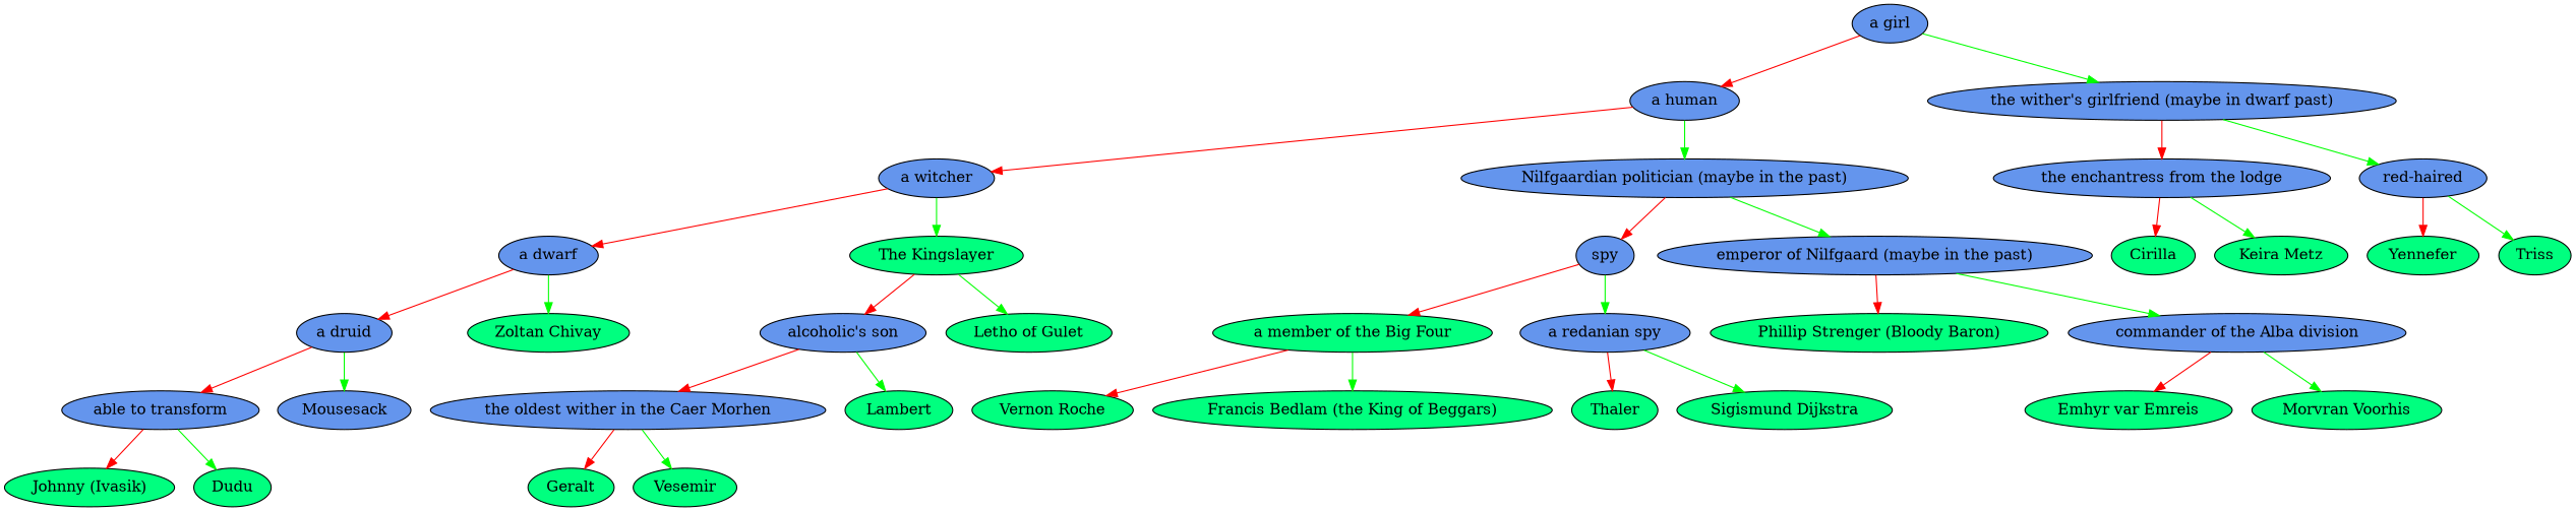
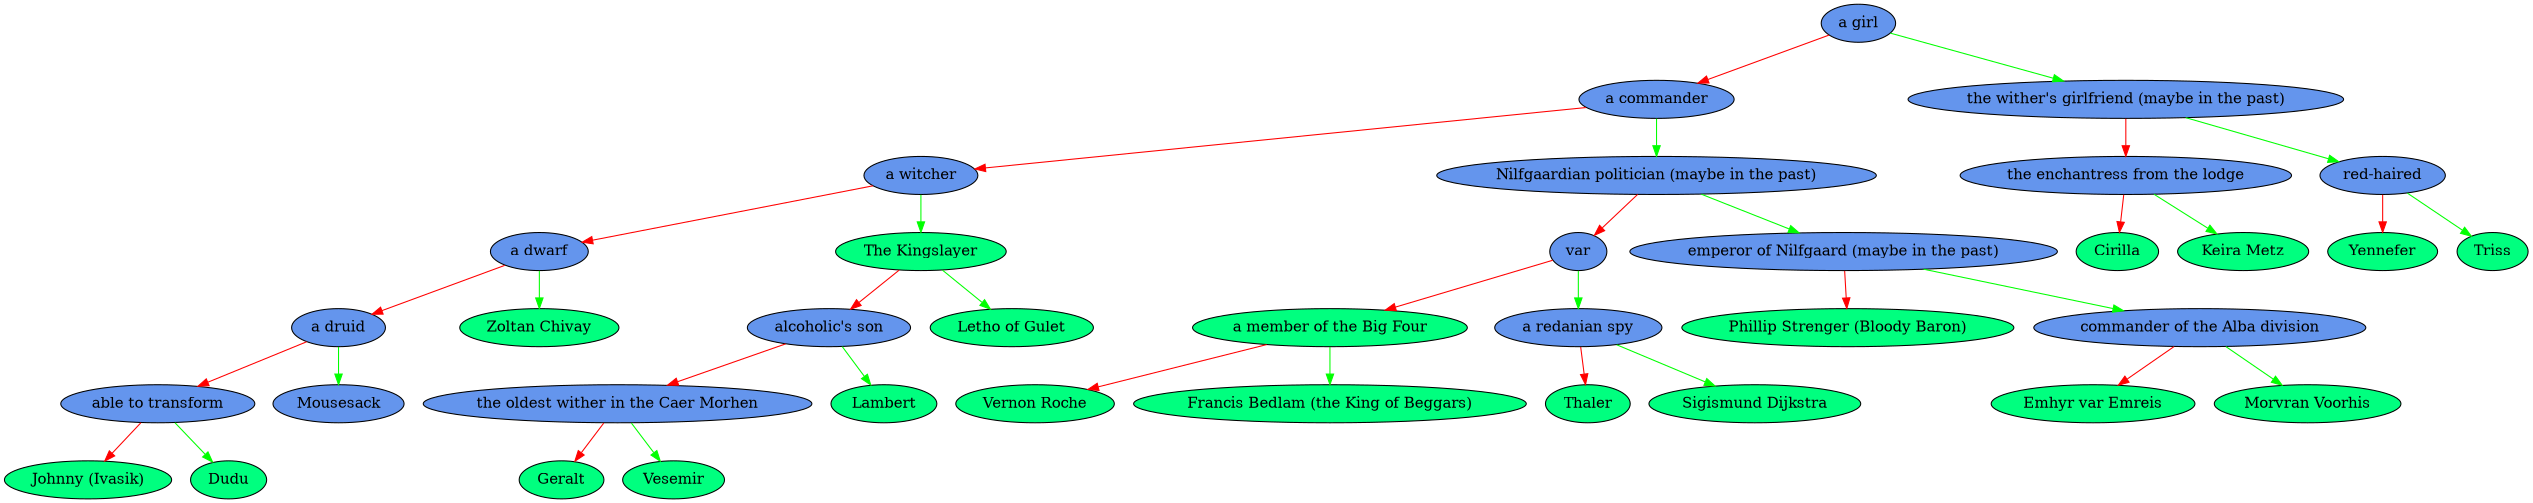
  digraph {
    ordering=out
    node [fillcolor=springGreen style=filled]
    edge [color=red]
    n1 [fillcolor=cornflowerblue label="a girl"]
-   n2 [fillcolor=cornflowerblue label="a human"]
-   n3 [fillcolor=cornflowerblue label="the wither's girlfriend (maybe in dwarf past)"]
+   n2 [fillcolor=cornflowerblue label="a commander"]
+   n3 [fillcolor=cornflowerblue label="the wither's girlfriend (maybe in the past)"]
    n4 [fillcolor=cornflowerblue label="a witcher"]
    n5 [fillcolor=cornflowerblue label="Nilfgaardian politician (maybe in the past)"]
    n6 [fillcolor=cornflowerblue label="the enchantress from the lodge"]
    n7 [fillcolor=cornflowerblue label="red-haired"]
    n8 [fillcolor=cornflowerblue label="a dwarf"]
    n9 [label="The Kingslayer"]
-   n10 [fillcolor=cornflowerblue label=spy]
+   n10 [fillcolor=cornflowerblue label=var]
    n11 [fillcolor=cornflowerblue label="emperor of Nilfgaard (maybe in the past)"]
    n12 [fillcolor=cornflowerblue label="a druid"]
    n13 [label="Zoltan Chivay"]
    n14 [fillcolor=cornflowerblue label="alcoholic's son"]
    n15 [label="Letho of Gulet"]
    n16 [fillcolor=cornflowerblue label="able to transform"]
    n17 [fillcolor=cornflowerblue label=Mousesack]
    n18 [label="Johnny (Ivasik)"]
    n19 [label=Dudu]
    n20 [fillcolor=cornflowerblue label="the oldest wither in the Caer Morhen"]
    n21 [label=Lambert]
    n22 [label=Geralt]
    n23 [label=Vesemir]
    n24 [label="a member of the Big Four"]
    n25 [fillcolor=cornflowerblue label="a redanian spy"]
    n26 [label="Phillip Strenger (Bloody Baron)"]
    n27 [fillcolor=cornflowerblue label="commander of the Alba division"]
    n28 [label="Vernon Roche"]
    n29 [label="Francis Bedlam (the King of Beggars)"]
    n30 [label=Thaler]
    n31 [label="Sigismund Dijkstra"]
    n32 [label="Emhyr var Emreis"]
    n33 [label="Morvran Voorhis"]
    n34 [label=Cirilla]
    n35 [label="Keira Metz"]
    n36 [label=Yennefer]
    n37 [label=Triss]
    n1 -> n2
    n1 -> n3 [color=green]
    n2 -> n4
    n2 -> n5 [color=green]
    n3 -> n6
    n3 -> n7 [color=green]
    n4 -> n8
    n4 -> n9 [color=green]
    n5 -> n10
    n5 -> n11 [color=green]
    n6 -> n34
    n6 -> n35 [color=green]
    n7 -> n36
    n7 -> n37 [color=green]
    n8 -> n12
    n8 -> n13 [color=green]
    n9 -> n14
    n9 -> n15 [color=green]
    n10 -> n24
    n10 -> n25 [color=green]
    n11 -> n26
    n11 -> n27 [color=green]
    n12 -> n16
    n12 -> n17 [color=green]
    n14 -> n20
    n14 -> n21 [color=green]
    n16 -> n18
    n16 -> n19 [color=green]
    n20 -> n22
    n20 -> n23 [color=green]
    n24 -> n28
    n24 -> n29 [color=green]
    n25 -> n30
    n25 -> n31 [color=green]
    n27 -> n32
    n27 -> n33 [color=green]
  }
